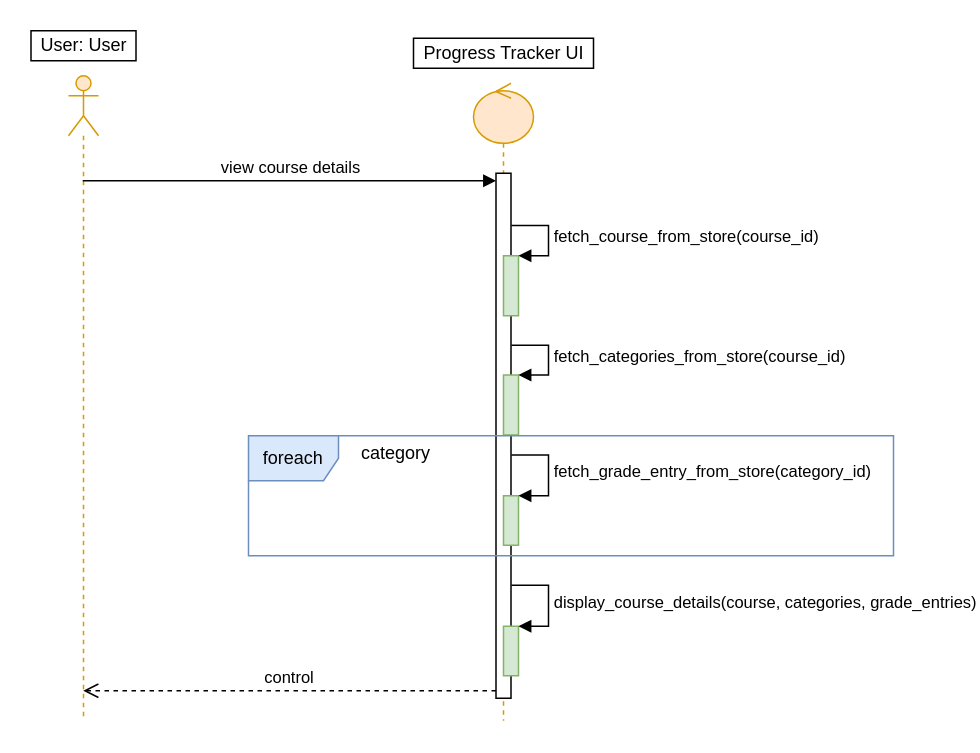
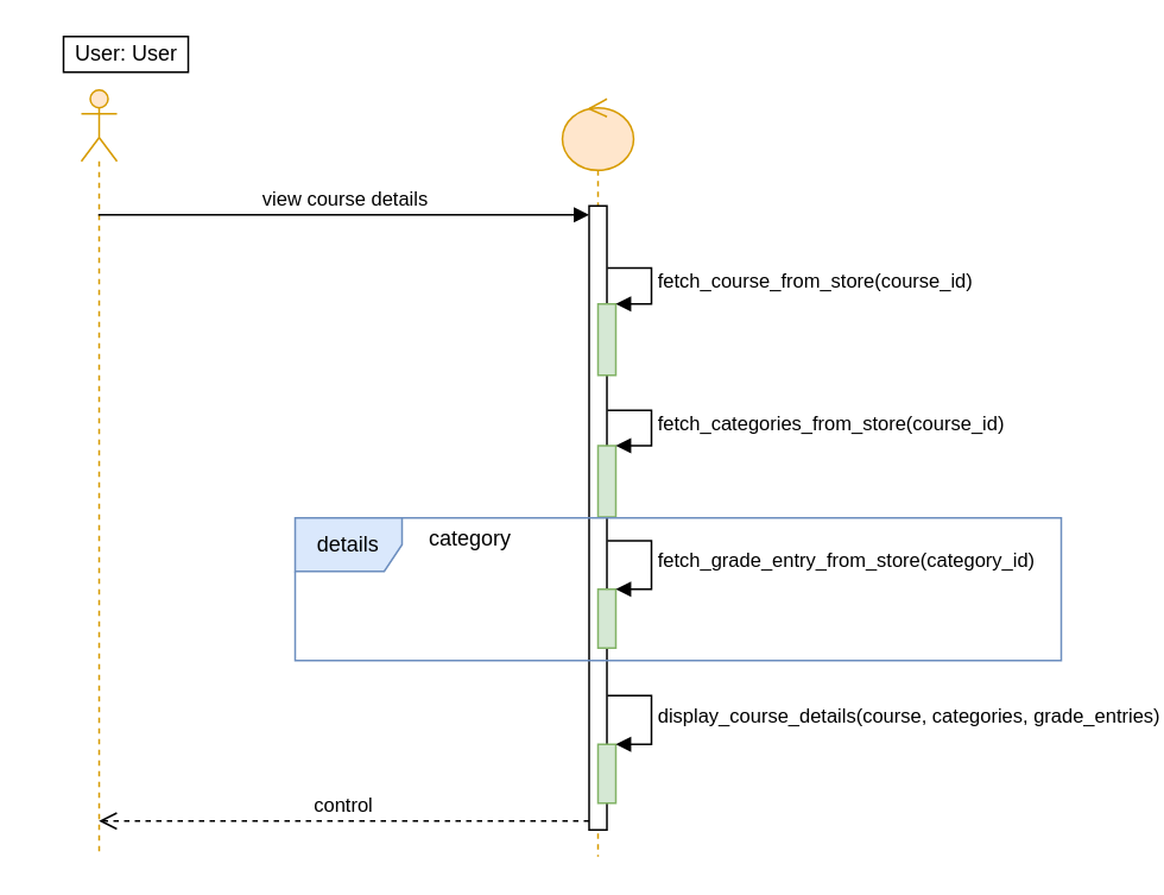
  <mxCell id="0" />
  <mxCell id="1" parent="0" />
  <mxCell id="2" value="" style="shape=umlLifeline;participant=umlActor;perimeter=lifelinePerimeter;whiteSpace=wrap;html=1;container=1;collapsible=0;recursiveResize=0;verticalAlign=top;spacingTop=36;labelBackgroundColor=none;outlineConnect=0;strokeColor=#d79b00;fillColor=#ffe6cc;" parent="1" vertex="1"><mxGeometry x="45" y="50" width="20" height="430" as="geometry" /></mxCell>
- <mxCell id="3" value="User: User" style="text;html=1;resizable=0;points=[];autosize=1;align=center;verticalAlign=top;spacingTop=-4;fontColor=#000000;labelBackgroundColor=none;strokeColor=#000000;" parent="1" vertex="1"><mxGeometry x="20" y="20" width="70" height="20" as="geometry" /></mxCell>
+ <mxCell id="3" value="User: User" style="text;html=1;resizable=0;points=[];autosize=1;align=center;verticalAlign=top;spacingTop=-4;fontColor=#000000;labelBackgroundColor=none;strokeColor=#000000;" parent="1" vertex="1"><mxGeometry x="35" y="20" width="70" height="20" as="geometry" /></mxCell>
  <mxCell id="4" value="view course details" style="html=1;verticalAlign=bottom;endArrow=block;fontColor=#000000;labelBackgroundColor=none;strokeColor=#000000;" parent="1" source="2" target="8" edge="1"><mxGeometry width="80" relative="1" as="geometry"><mxPoint x="55" y="130" as="sourcePoint" /><mxPoint x="315" y="120" as="targetPoint" /><Array as="points"><mxPoint x="155" y="120" /></Array></mxGeometry></mxCell>
  <mxCell id="5" value="control" style="html=1;verticalAlign=bottom;endArrow=open;dashed=1;endSize=8;" parent="1" edge="1"><mxGeometry relative="1" as="geometry"><mxPoint x="330" y="460" as="sourcePoint" /><mxPoint x="54.81" y="460" as="targetPoint" /></mxGeometry></mxCell>
  <mxCell id="6" value="" style="group" vertex="1" connectable="0" parent="1"><mxGeometry x="275" y="25" width="120" height="455" as="geometry" /></mxCell>
  <mxCell id="7" value="" style="shape=umlLifeline;participant=umlControl;perimeter=lifelinePerimeter;whiteSpace=wrap;html=1;container=1;collapsible=0;recursiveResize=0;verticalAlign=top;spacingTop=36;labelBackgroundColor=none;outlineConnect=0;strokeColor=#d79b00;fillColor=#ffe6cc;" parent="6" vertex="1"><mxGeometry x="40" y="30" width="40" height="425" as="geometry" /></mxCell>
  <mxCell id="8" value="" style="html=1;points=[];perimeter=orthogonalPerimeter;labelBackgroundColor=none;strokeColor=#000000;fontColor=#000000;" parent="7" vertex="1"><mxGeometry x="15" y="60" width="10" height="350" as="geometry" /></mxCell>
  <mxCell id="9" value="" style="html=1;points=[];perimeter=orthogonalPerimeter;fillColor=#d5e8d4;strokeColor=#82b366;" vertex="1" parent="7"><mxGeometry x="20" y="194.5" width="10" height="40" as="geometry" /></mxCell>
  <mxCell id="10" value="fetch_categories_from_store(course_id)" style="edgeStyle=orthogonalEdgeStyle;html=1;align=left;spacingLeft=2;endArrow=block;rounded=0;entryX=1;entryY=0;" edge="1" parent="7" target="9"><mxGeometry relative="1" as="geometry"><mxPoint x="25.286" y="174.643" as="sourcePoint" /><Array as="points"><mxPoint x="50" y="174.5" /></Array></mxGeometry></mxCell>
  <mxCell id="11" value="" style="html=1;points=[];perimeter=orthogonalPerimeter;fillColor=#d5e8d4;strokeColor=#82b366;" vertex="1" parent="7"><mxGeometry x="20" y="362" width="10" height="33" as="geometry" /></mxCell>
  <mxCell id="12" value="display_course_details(course, categories, grade_entries)" style="edgeStyle=orthogonalEdgeStyle;html=1;align=left;spacingLeft=2;endArrow=block;rounded=0;entryX=1;entryY=0;" edge="1" parent="7" target="11"><mxGeometry relative="1" as="geometry"><mxPoint x="25.286" y="334.714" as="sourcePoint" /><Array as="points"><mxPoint x="50" y="334.833" /></Array></mxGeometry></mxCell>
- <mxCell id="13" value="Progress Tracker UI" style="text;html=1;resizable=0;points=[];autosize=1;align=center;verticalAlign=top;spacingTop=-4;fontColor=#000000;labelBackgroundColor=none;strokeColor=#000000;" parent="6" vertex="1"><mxGeometry width="120" height="20" as="geometry" /></mxCell>
  <mxCell id="14" value="" style="html=1;points=[];perimeter=orthogonalPerimeter;fillColor=#d5e8d4;strokeColor=#82b366;" vertex="1" parent="6"><mxGeometry x="60" y="145" width="10" height="40" as="geometry" /></mxCell>
  <mxCell id="15" value="fetch_course_from_store(course_id)" style="edgeStyle=orthogonalEdgeStyle;html=1;align=left;spacingLeft=2;endArrow=block;rounded=0;entryX=1;entryY=0;" edge="1" parent="6" target="14"><mxGeometry relative="1" as="geometry"><mxPoint x="65.286" y="124.857" as="sourcePoint" /><Array as="points"><mxPoint x="90" y="125" /></Array></mxGeometry></mxCell>
  <mxCell id="16" value="" style="group" vertex="1" connectable="0" parent="1"><mxGeometry x="165" y="290" width="430" height="80" as="geometry" /></mxCell>
- <mxCell id="17" value="foreach" style="shape=umlFrame;whiteSpace=wrap;html=1;fillColor=#dae8fc;strokeColor=#6c8ebf;" vertex="1" parent="16"><mxGeometry width="430" height="80" as="geometry" /></mxCell>
+ <mxCell id="17" value="details" style="shape=umlFrame;whiteSpace=wrap;html=1;fillColor=#dae8fc;strokeColor=#6c8ebf;" vertex="1" parent="16"><mxGeometry width="430" height="80" as="geometry" /></mxCell>
  <mxCell id="18" value="&lt;br&gt;category" style="text;html=1;strokeColor=none;fillColor=none;align=center;verticalAlign=middle;whiteSpace=wrap;rounded=0;" vertex="1" parent="16"><mxGeometry x="69.833" width="57.333" height="8" as="geometry" /></mxCell>
  <mxCell id="19" value="" style="html=1;points=[];perimeter=orthogonalPerimeter;fillColor=#d5e8d4;strokeColor=#82b366;" vertex="1" parent="16"><mxGeometry x="170" y="40" width="10" height="33" as="geometry" /></mxCell>
  <mxCell id="20" value="fetch_grade_entry_from_store(category_id)" style="edgeStyle=orthogonalEdgeStyle;html=1;align=left;spacingLeft=2;endArrow=block;rounded=0;entryX=1;entryY=0;" edge="1" parent="16" target="19"><mxGeometry relative="1" as="geometry"><mxPoint x="175.286" y="12.857" as="sourcePoint" /><Array as="points"><mxPoint x="200" y="12.833" /></Array></mxGeometry></mxCell>
